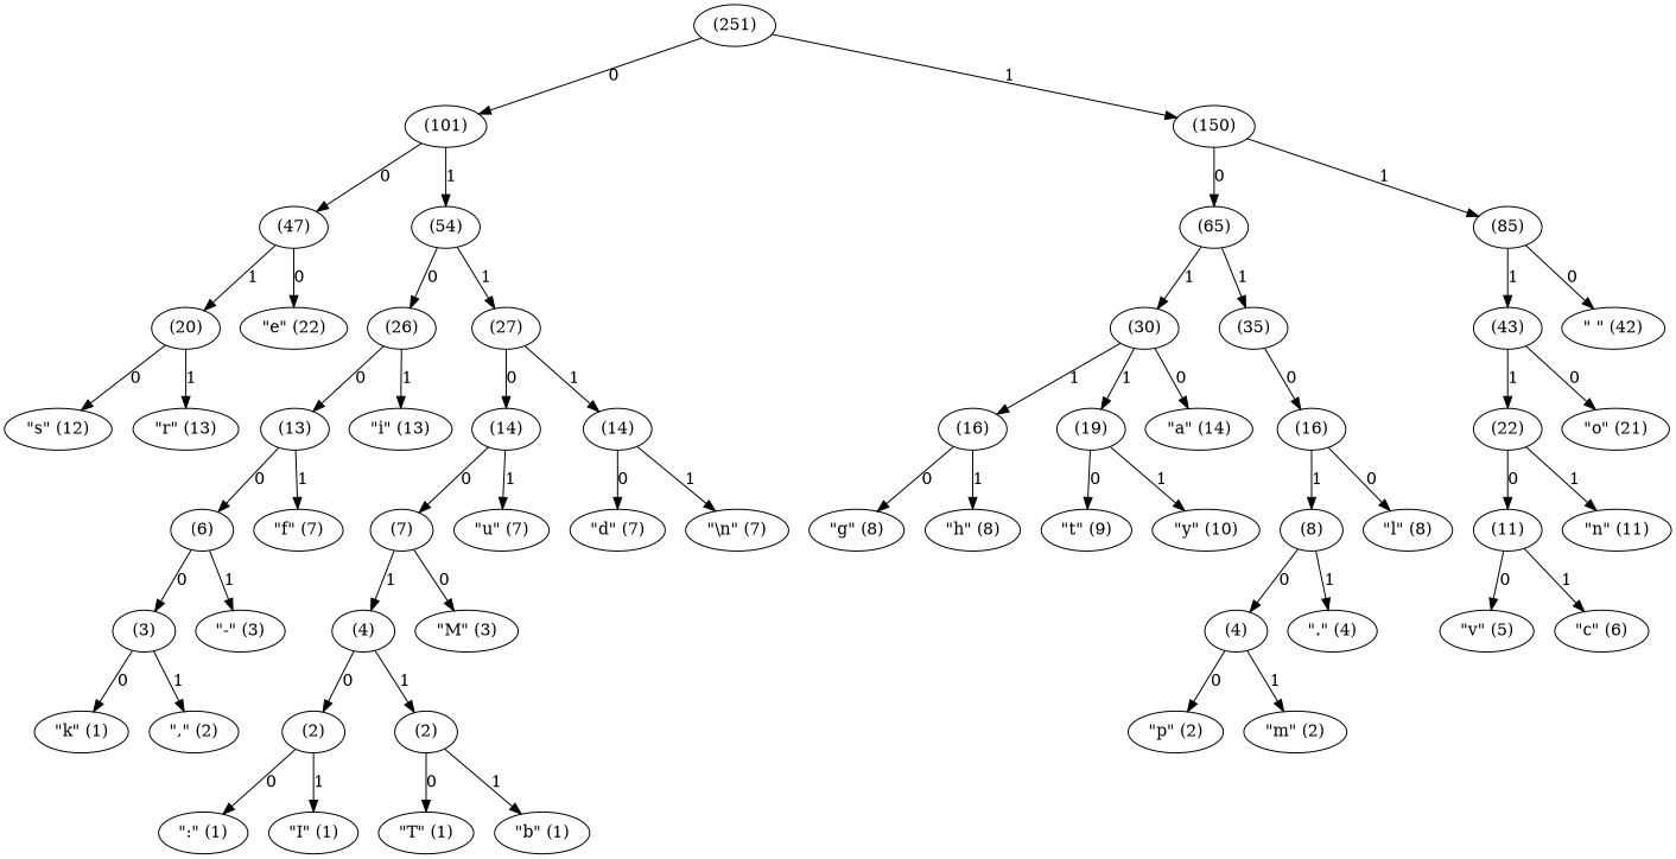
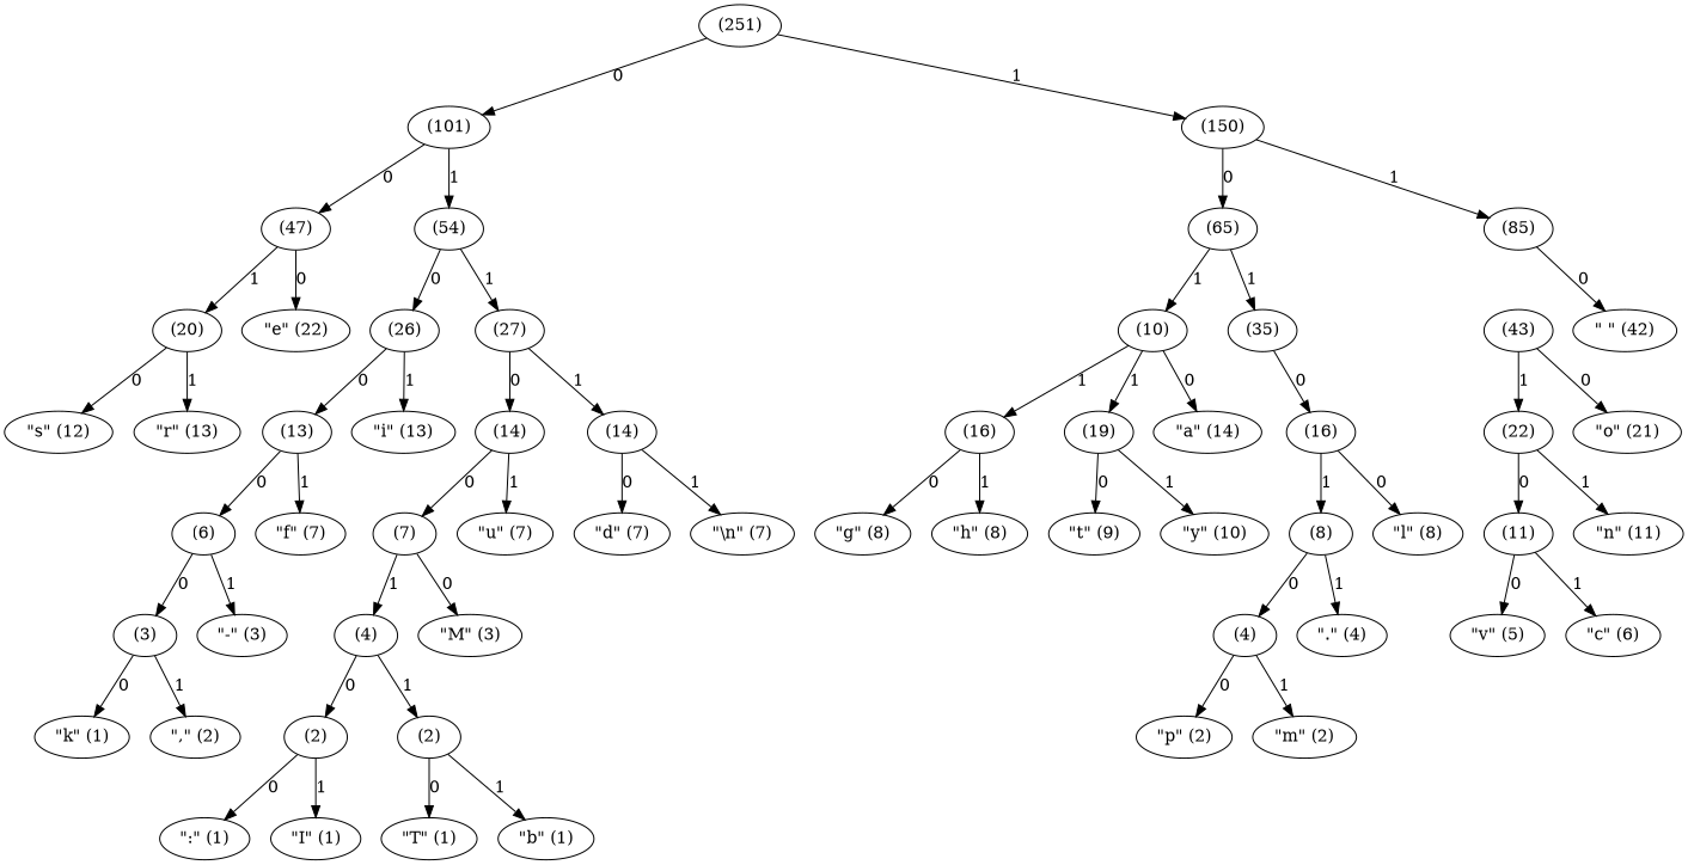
  digraph {
    n1 [label="\":\" (1)"]
    n2 [label="\"I\" (1)"]
    n3 [label="(2)"]
    n4 [label="\"T\" (1)"]
    n5 [label="\"b\" (1)"]
    n6 [label="(2)"]
    n7 [label="\"k\" (1)"]
    n8 [label="\",\" (2)"]
    n9 [label="(3)"]
    n10 [label="(4)"]
    n11 [label="\"p\" (2)"]
    n12 [label="\"m\" (2)"]
    n13 [label="(4)"]
    n14 [label="\"-\" (3)"]
    n15 [label="(6)"]
    n16 [label="\"M\" (3)"]
    n17 [label="(7)"]
    n18 [label="\".\" (4)"]
    n19 [label="(8)"]
    n20 [label="\"v\" (5)"]
    n21 [label="\"c\" (6)"]
    n22 [label="(11)"]
    n23 [label="\"f\" (7)"]
    n24 [label="(13)"]
    n25 [label="\"u\" (7)"]
    n26 [label="(14)"]
    n27 [label="\"d\" (7)"]
    n28 [label="\"\\n\" (7)"]
    n29 [label="(14)"]
    n30 [label="\"l\" (8)"]
    n31 [label="(16)"]
    n32 [label="\"g\" (8)"]
    n33 [label="\"h\" (8)"]
    n34 [label="(16)"]
    n35 [label="\"t\" (9)"]
    n36 [label="\"y\" (10)"]
    n37 [label="(19)"]
    n38 [label="\"n\" (11)"]
    n39 [label="(22)"]
    n40 [label="\"s\" (12)"]
    n41 [label="\"r\" (13)"]
    n42 [label="(20)"]
    n43 [label="\"i\" (13)"]
    n44 [label="(26)"]
    n45 [label="(27)"]
    n46 [label="\"a\" (14)"]
-   n47 [label="(30)"]
+   n47 [label="(10)"]
    n48 [label="(35)"]
    n49 [label="\"o\" (21)"]
    n50 [label="(43)"]
    n51 [label="\"e\" (22)"]
    n52 [label="(47)"]
    n53 [label="(54)"]
    n54 [label="(65)"]
    n55 [label="\" \" (42)"]
    n56 [label="(85)"]
    n57 [label="(101)"]
    n58 [label="(150)"]
    n59 [label="(251)"]
    n3 -> n1 [label=0]
    n3 -> n2 [label=1]
    n6 -> n4 [label=0]
    n6 -> n5 [label=1]
    n9 -> n7 [label=0]
    n9 -> n8 [label=1]
    n10 -> n3 [label=0]
    n10 -> n6 [label=1]
    n13 -> n11 [label=0]
    n13 -> n12 [label=1]
    n15 -> n9 [label=0]
    n15 -> n14 [label=1]
    n17 -> n10 [label=1]
    n17 -> n16 [label=0]
    n19 -> n13 [label=0]
    n19 -> n18 [label=1]
    n22 -> n20 [label=0]
    n22 -> n21 [label=1]
    n24 -> n15 [label=0]
    n24 -> n23 [label=1]
    n26 -> n17 [label=0]
    n26 -> n25 [label=1]
    n29 -> n27 [label=0]
    n29 -> n28 [label=1]
    n31 -> n19 [label=1]
    n31 -> n30 [label=0]
    n34 -> n32 [label=0]
    n34 -> n33 [label=1]
    n37 -> n35 [label=0]
    n37 -> n36 [label=1]
    n39 -> n22 [label=0]
    n39 -> n38 [label=1]
    n42 -> n40 [label=0]
    n42 -> n41 [label=1]
    n44 -> n24 [label=0]
    n44 -> n43 [label=1]
    n45 -> n26 [label=0]
    n45 -> n29 [label=1]
    n47 -> n34 [label=1]
    n47 -> n37 [label=1]
    n47 -> n46 [label=0]
    n48 -> n31 [label=0]
    n50 -> n39 [label=1]
    n50 -> n49 [label=0]
    n52 -> n42 [label=1]
    n52 -> n51 [label=0]
    n53 -> n44 [label=0]
    n53 -> n45 [label=1]
    n54 -> n47 [label=1]
    n54 -> n48 [label=1]
-   n56 -> n50 [label=1]
    n56 -> n55 [label=0]
    n57 -> n52 [label=0]
    n57 -> n53 [label=1]
    n58 -> n54 [label=0]
    n58 -> n56 [label=1]
    n59 -> n57 [label=0]
    n59 -> n58 [label=1]
  }
